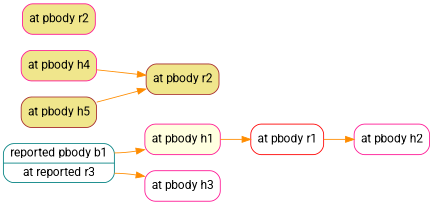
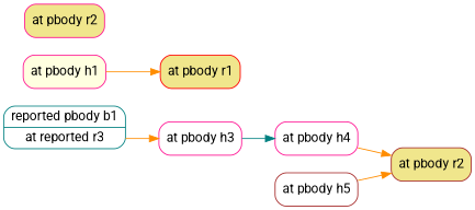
  digraph {
    fontname=Roboto
    rankdir=LR
    node [color=deeppink fillcolor=white fontname=Roboto shape=Mrecord style=filled]
    edge [color=darkorange fontname=Roboto headport=atpbodyr2 style=solid]
    n1 [color=teal label="<reportedpbodyb1> reported pbody b1|<atpbodyr3> at reported r3"]
    n2 [fillcolor=lightyellow label="<atpbodyh1> at pbody h1"]
    n3 [label="<atpbodyh3> at pbody h3"]
-   n4 [color=red label="<atpbodyr1> at pbody r1"]
-   n5 [fillcolor=khaki label="<atpbodyh4> at pbody h4"]
-   n6 [label="<atpbodyh2> at pbody h2"]
+   n4 [color=red fillcolor=khaki label="<atpbodyr1> at pbody r1"]
+   n5 [label="<atpbodyh4> at pbody h4"]
    n7 [fillcolor=khaki label="<atpbodyr2> at pbody r2"]
    n8 [color=brown fillcolor=khaki label="<atpbodyr2> at pbody r2"]
-   n9 [color=brown fillcolor=khaki label="<atpbodyh5> at pbody h5"]
-   n1 -> n2 [headport=atpbodyh1 tailport=reportedpbodyb1]
+   n9 [color=brown label="<atpbodyh5> at pbody h5"]
    n1 -> n3 [headport=atpbodyh3 tailport=atpbodyr3]
    n2 -> n4 [headport=atpbodyr1 tailport=atpbodyh1]
-   n4 -> n6 [headport=atpbodyh2 tailport=atpbodyr1]
+   n3 -> n5 [color=teal headport=atpbodyh4 tailport=atpbodyh3]
    n5 -> n8 [tailport=atpbodyh4]
    n9 -> n8 [tailport=atpbodyh5]
  }
